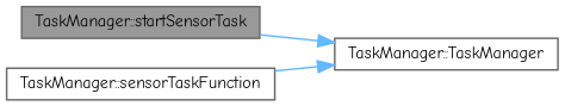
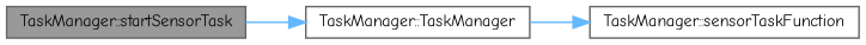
  digraph {
    fontname="Comic Neue"
    rankdir=LR
    node [color=grey40 fillcolor=white fontname="Comic Neue" fontsize=10 shape=box style=filled]
    edge [color=steelblue1 fontname="Comic Neue" fontsize=10 labelfontname=Helvetica labelfontsize=10 style=solid]
    n1 [color=gray40 fillcolor=grey60 fontcolor=black height=0.2 label="TaskManager::startSensorTask" width=0.4]
    n2 [height=0.2 label="TaskManager::TaskManager" width=0.4]
    n3 [height=0.2 label="TaskManager::sensorTaskFunction" width=0.4]
    n1 -> n2
-   n3 -> n2
+   n2 -> n3
  }
